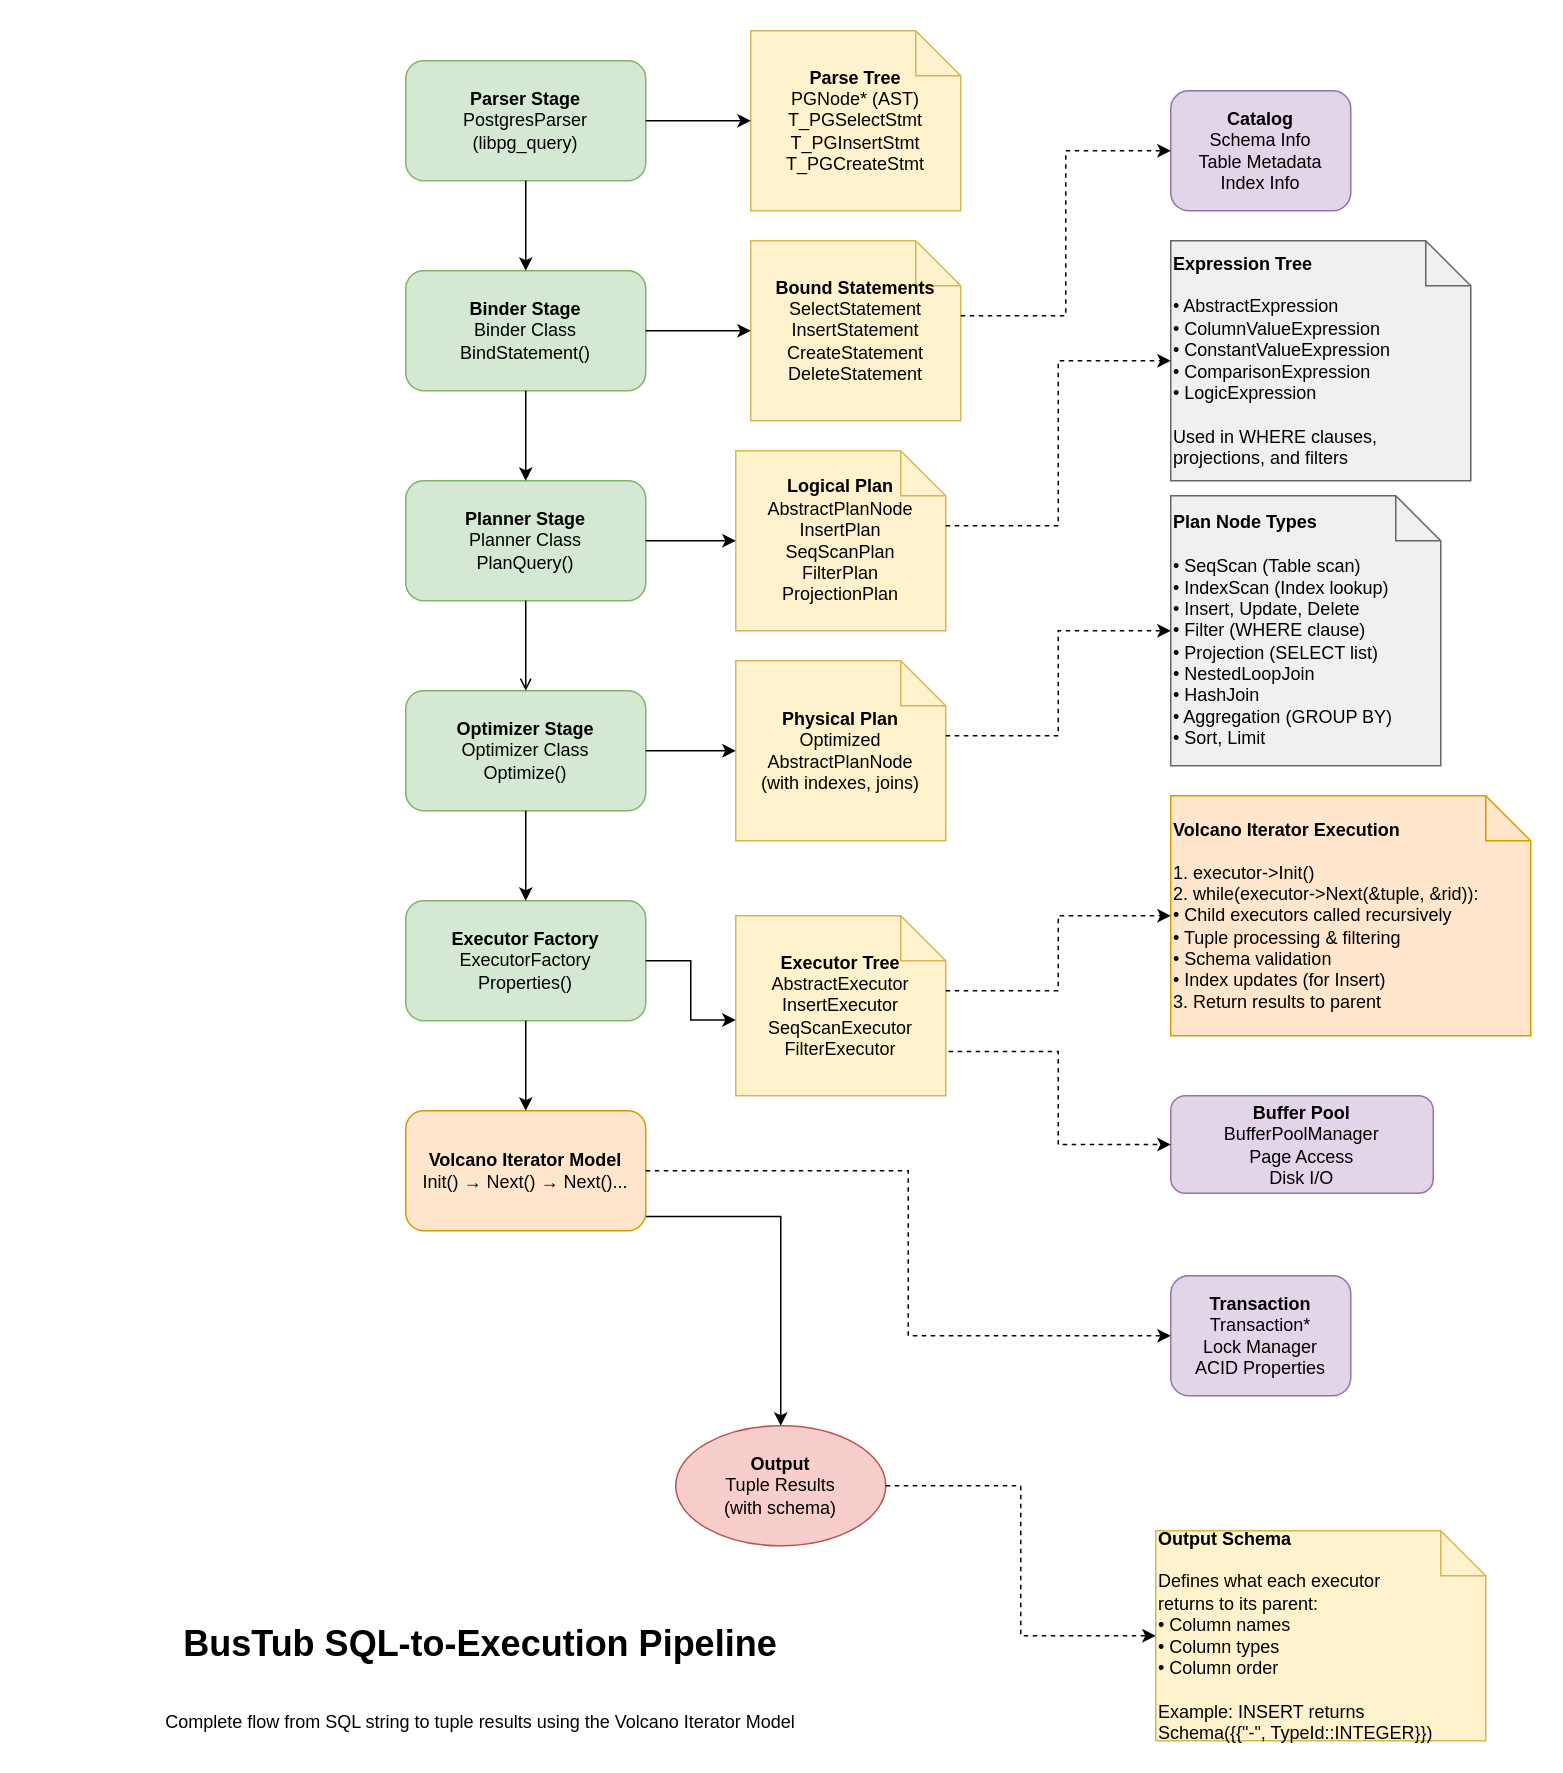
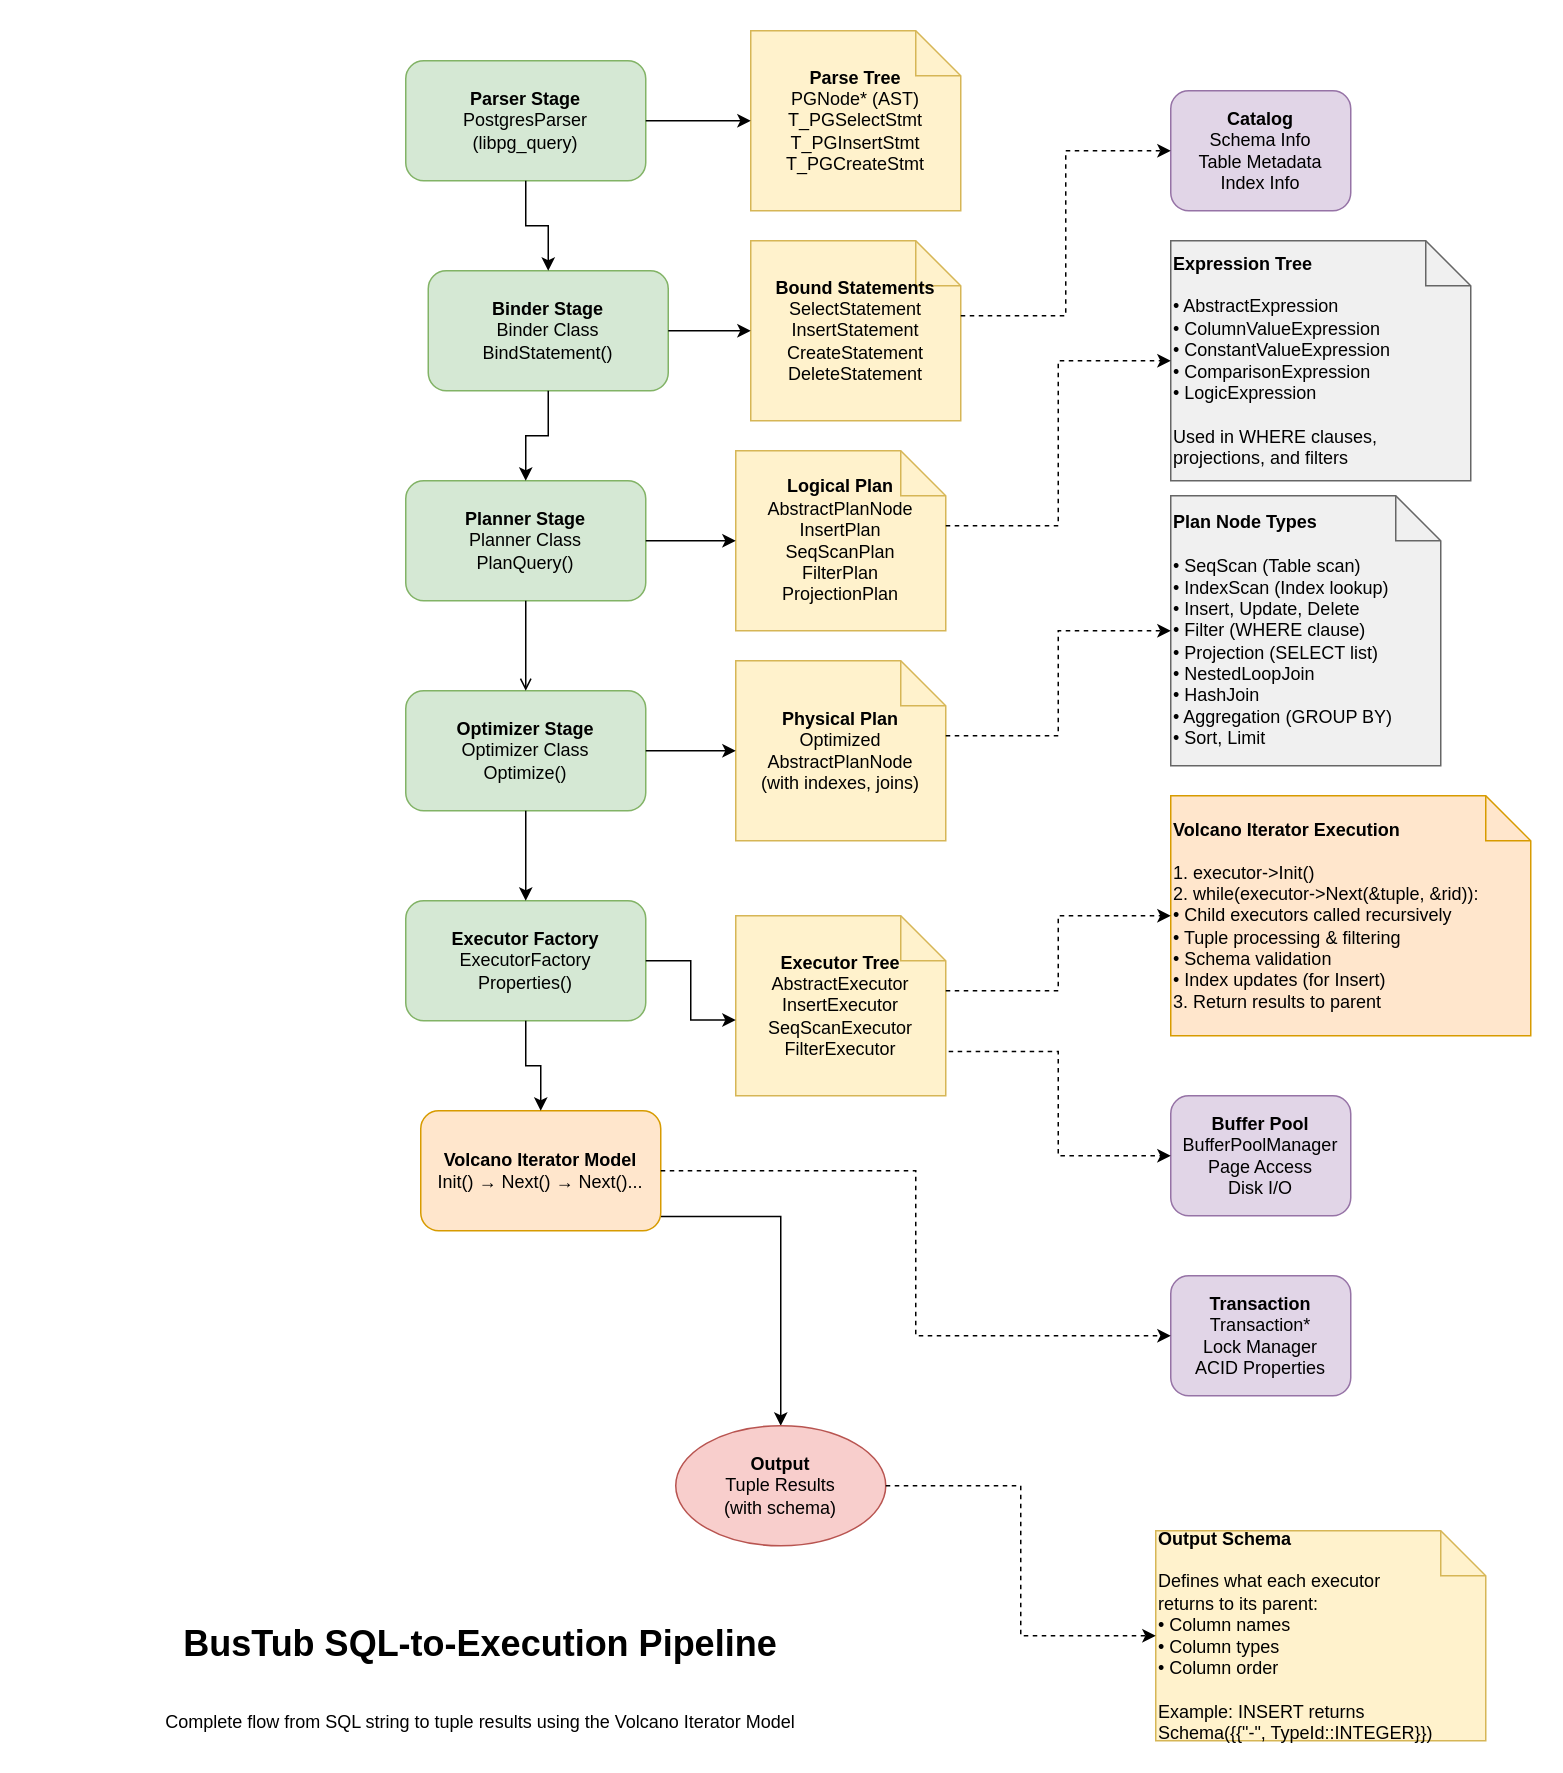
  <mxCell id="0" />
  <mxCell id="1" parent="0" />
  <mxCell id="2" value="&lt;b&gt;Parser Stage&lt;/b&gt;&lt;br&gt;PostgresParser&lt;br&gt;(libpg_query)" style="rounded=1;whiteSpace=wrap;html=1;fillColor=#d5e8d4;strokeColor=#82b366;" parent="1" vertex="1"><mxGeometry x="270" y="40" width="160" height="80" as="geometry" /></mxCell>
  <mxCell id="3" value="&lt;b&gt;Parse Tree&lt;/b&gt;&lt;br&gt;PGNode* (AST)&lt;br&gt;T_PGSelectStmt&lt;br&gt;T_PGInsertStmt&lt;br&gt;T_PGCreateStmt" style="shape=note;whiteSpace=wrap;html=1;fillColor=#fff2cc;strokeColor=#d6b656;" parent="1" vertex="1"><mxGeometry x="500" y="20" width="140" height="120" as="geometry" /></mxCell>
- <mxCell id="4" value="&lt;b&gt;Binder Stage&lt;/b&gt;&lt;br&gt;Binder Class&lt;br&gt;BindStatement()" style="rounded=1;whiteSpace=wrap;html=1;fillColor=#d5e8d4;strokeColor=#82b366;" parent="1" vertex="1"><mxGeometry x="270" y="180" width="160" height="80" as="geometry" /></mxCell>
+ <mxCell id="4" value="&lt;b&gt;Binder Stage&lt;/b&gt;&lt;br&gt;Binder Class&lt;br&gt;BindStatement()" style="rounded=1;whiteSpace=wrap;html=1;fillColor=#d5e8d4;strokeColor=#82b366;" parent="1" vertex="1"><mxGeometry x="285" y="180" width="160" height="80" as="geometry" /></mxCell>
  <mxCell id="5" value="&lt;b&gt;Bound Statements&lt;/b&gt;&lt;br&gt;SelectStatement&lt;br&gt;InsertStatement&lt;br&gt;CreateStatement&lt;br&gt;DeleteStatement" style="shape=note;whiteSpace=wrap;html=1;fillColor=#fff2cc;strokeColor=#d6b656;" parent="1" vertex="1"><mxGeometry x="500" y="160" width="140" height="120" as="geometry" /></mxCell>
  <mxCell id="6" value="&lt;b&gt;Planner Stage&lt;/b&gt;&lt;br&gt;Planner Class&lt;br&gt;PlanQuery()" style="rounded=1;whiteSpace=wrap;html=1;fillColor=#d5e8d4;strokeColor=#82b366;" parent="1" vertex="1"><mxGeometry x="270" y="320" width="160" height="80" as="geometry" /></mxCell>
  <mxCell id="7" value="&lt;b&gt;Logical Plan&lt;/b&gt;&lt;br&gt;AbstractPlanNode&lt;br&gt;InsertPlan&lt;br&gt;SeqScanPlan&lt;br&gt;FilterPlan&lt;br&gt;ProjectionPlan" style="shape=note;whiteSpace=wrap;html=1;fillColor=#fff2cc;strokeColor=#d6b656;" parent="1" vertex="1"><mxGeometry x="490" y="300" width="140" height="120" as="geometry" /></mxCell>
  <mxCell id="8" value="&lt;b&gt;Optimizer Stage&lt;/b&gt;&lt;br&gt;Optimizer Class&lt;br&gt;Optimize()" style="rounded=1;whiteSpace=wrap;html=1;fillColor=#d5e8d4;strokeColor=#82b366;" parent="1" vertex="1"><mxGeometry x="270" y="460" width="160" height="80" as="geometry" /></mxCell>
  <mxCell id="9" value="&lt;b&gt;Physical Plan&lt;/b&gt;&lt;br&gt;Optimized&lt;br&gt;AbstractPlanNode&lt;br&gt;(with indexes, joins)" style="shape=note;whiteSpace=wrap;html=1;fillColor=#fff2cc;strokeColor=#d6b656;" parent="1" vertex="1"><mxGeometry x="490" y="440" width="140" height="120" as="geometry" /></mxCell>
  <mxCell id="10" value="&lt;b&gt;Executor Factory&lt;/b&gt;&lt;br&gt;ExecutorFactory&lt;br&gt;Properties()" style="rounded=1;whiteSpace=wrap;html=1;fillColor=#d5e8d4;strokeColor=#82b366;" parent="1" vertex="1"><mxGeometry x="270" y="600" width="160" height="80" as="geometry" /></mxCell>
  <mxCell id="11" value="&lt;b&gt;Executor Tree&lt;/b&gt;&lt;br&gt;AbstractExecutor&lt;br&gt;InsertExecutor&lt;br&gt;SeqScanExecutor&lt;br&gt;FilterExecutor" style="shape=note;whiteSpace=wrap;html=1;fillColor=#fff2cc;strokeColor=#d6b656;" parent="1" vertex="1"><mxGeometry x="490" y="610" width="140" height="120" as="geometry" /></mxCell>
  <mxCell id="12" style="edgeStyle=orthogonalEdgeStyle;rounded=0;orthogonalLoop=1;jettySize=auto;html=1;exitX=1;exitY=0.881;exitDx=0;exitDy=0;exitPerimeter=0;" edge="1" parent="1" source="13" target="14"><mxGeometry relative="1" as="geometry" /></mxCell>
- <mxCell id="13" value="&lt;b&gt;Volcano Iterator Model&lt;/b&gt;&lt;br&gt;Init() → Next() → Next()..." style="rounded=1;whiteSpace=wrap;html=1;fillColor=#ffe6cc;strokeColor=#d79b00;" parent="1" vertex="1"><mxGeometry x="270" y="740" width="160" height="80" as="geometry" /></mxCell>
+ <mxCell id="13" value="&lt;b&gt;Volcano Iterator Model&lt;/b&gt;&lt;br&gt;Init() → Next() → Next()..." style="rounded=1;whiteSpace=wrap;html=1;fillColor=#ffe6cc;strokeColor=#d79b00;" parent="1" vertex="1"><mxGeometry x="280" y="740" width="160" height="80" as="geometry" /></mxCell>
  <mxCell id="14" value="&lt;b&gt;Output&lt;/b&gt;&lt;br&gt;Tuple Results&lt;br&gt;(with schema)" style="ellipse;whiteSpace=wrap;html=1;fillColor=#f8cecc;strokeColor=#b85450;" parent="1" vertex="1"><mxGeometry x="450" y="950" width="140" height="80" as="geometry" /></mxCell>
  <mxCell id="15" style="edgeStyle=orthogonalEdgeStyle;rounded=0;orthogonalLoop=1;jettySize=auto;html=1;exitX=1;exitY=0.5;exitDx=0;exitDy=0;entryX=0;entryY=0.5;entryDx=0;entryDy=0;entryPerimeter=0;" parent="1" source="2" target="3" edge="1"><mxGeometry relative="1" as="geometry" /></mxCell>
  <mxCell id="16" style="edgeStyle=orthogonalEdgeStyle;rounded=0;orthogonalLoop=1;jettySize=auto;html=1;exitX=0.5;exitY=1;exitDx=0;exitDy=0;entryX=0.5;entryY=0;entryDx=0;entryDy=0;" parent="1" source="2" target="4" edge="1"><mxGeometry relative="1" as="geometry" /></mxCell>
  <mxCell id="17" style="edgeStyle=orthogonalEdgeStyle;rounded=0;orthogonalLoop=1;jettySize=auto;html=1;exitX=1;exitY=0.5;exitDx=0;exitDy=0;entryX=0;entryY=0.5;entryDx=0;entryDy=0;entryPerimeter=0;" parent="1" source="4" target="5" edge="1"><mxGeometry relative="1" as="geometry" /></mxCell>
  <mxCell id="18" style="edgeStyle=orthogonalEdgeStyle;rounded=0;orthogonalLoop=1;jettySize=auto;html=1;exitX=0.5;exitY=1;exitDx=0;exitDy=0;entryX=0.5;entryY=0;entryDx=0;entryDy=0;" parent="1" source="4" target="6" edge="1"><mxGeometry relative="1" as="geometry" /></mxCell>
  <mxCell id="19" style="edgeStyle=orthogonalEdgeStyle;rounded=0;orthogonalLoop=1;jettySize=auto;html=1;exitX=1;exitY=0.5;exitDx=0;exitDy=0;entryX=0;entryY=0.5;entryDx=0;entryDy=0;entryPerimeter=0;" parent="1" source="6" target="7" edge="1"><mxGeometry relative="1" as="geometry" /></mxCell>
  <mxCell id="20" style="edgeStyle=orthogonalEdgeStyle;rounded=0;orthogonalLoop=1;jettySize=auto;html=1;exitX=0.5;exitY=1;exitDx=0;exitDy=0;entryX=0.5;entryY=0;entryDx=0;entryDy=0;endArrow=open;" parent="1" source="6" target="8" edge="1"><mxGeometry relative="1" as="geometry" /></mxCell>
  <mxCell id="21" style="edgeStyle=orthogonalEdgeStyle;rounded=0;orthogonalLoop=1;jettySize=auto;html=1;exitX=1;exitY=0.5;exitDx=0;exitDy=0;entryX=0;entryY=0.5;entryDx=0;entryDy=0;entryPerimeter=0;" parent="1" source="8" target="9" edge="1"><mxGeometry relative="1" as="geometry" /></mxCell>
  <mxCell id="22" style="edgeStyle=orthogonalEdgeStyle;rounded=0;orthogonalLoop=1;jettySize=auto;html=1;exitX=0.5;exitY=1;exitDx=0;exitDy=0;entryX=0.5;entryY=0;entryDx=0;entryDy=0;" parent="1" source="8" target="10" edge="1"><mxGeometry relative="1" as="geometry" /></mxCell>
  <mxCell id="23" style="edgeStyle=orthogonalEdgeStyle;rounded=0;orthogonalLoop=1;jettySize=auto;html=1;exitX=1;exitY=0.5;exitDx=0;exitDy=0;entryX=0;entryY=0.579;entryDx=0;entryDy=0;entryPerimeter=0;" parent="1" source="10" target="11" edge="1"><mxGeometry relative="1" as="geometry" /></mxCell>
  <mxCell id="24" style="edgeStyle=orthogonalEdgeStyle;rounded=0;orthogonalLoop=1;jettySize=auto;html=1;exitX=0.5;exitY=1;exitDx=0;exitDy=0;entryX=0.5;entryY=0;entryDx=0;entryDy=0;" parent="1" source="10" target="13" edge="1"><mxGeometry relative="1" as="geometry" /></mxCell>
  <mxCell id="25" value="&lt;b&gt;Catalog&lt;/b&gt;&lt;br&gt;Schema Info&lt;br&gt;Table Metadata&lt;br&gt;Index Info" style="rounded=1;whiteSpace=wrap;html=1;fillColor=#e1d5e7;strokeColor=#9673a6;" parent="1" vertex="1"><mxGeometry x="780" y="60" width="120" height="80" as="geometry" /></mxCell>
- <mxCell id="26" value="&lt;b&gt;Buffer Pool&lt;/b&gt;&lt;br&gt;BufferPoolManager&lt;br&gt;Page Access&lt;br&gt;Disk I/O" style="rounded=1;whiteSpace=wrap;html=1;fillColor=#e1d5e7;strokeColor=#9673a6;" parent="1" vertex="1"><mxGeometry x="780" y="730" width="175" height="65" as="geometry" /></mxCell>
+ <mxCell id="26" value="&lt;b&gt;Buffer Pool&lt;/b&gt;&lt;br&gt;BufferPoolManager&lt;br&gt;Page Access&lt;br&gt;Disk I/O" style="rounded=1;whiteSpace=wrap;html=1;fillColor=#e1d5e7;strokeColor=#9673a6;" parent="1" vertex="1"><mxGeometry x="780" y="730" width="120" height="80" as="geometry" /></mxCell>
  <mxCell id="27" value="&lt;b&gt;Transaction&lt;/b&gt;&lt;br&gt;Transaction*&lt;br&gt;Lock Manager&lt;br&gt;ACID Properties" style="rounded=1;whiteSpace=wrap;html=1;fillColor=#e1d5e7;strokeColor=#9673a6;" parent="1" vertex="1"><mxGeometry x="780" y="850" width="120" height="80" as="geometry" /></mxCell>
  <mxCell id="28" style="edgeStyle=orthogonalEdgeStyle;rounded=0;orthogonalLoop=1;jettySize=auto;html=1;exitX=1;exitY=0;exitDx=0;exitDy=50;exitPerimeter=0;entryX=0;entryY=0.5;entryDx=0;entryDy=0;dashed=1;" parent="1" source="5" target="25" edge="1"><mxGeometry relative="1" as="geometry" /></mxCell>
  <mxCell id="29" style="edgeStyle=orthogonalEdgeStyle;rounded=0;orthogonalLoop=1;jettySize=auto;html=1;exitX=1.014;exitY=0.754;exitDx=0;exitDy=0;exitPerimeter=0;entryX=0;entryY=0.5;entryDx=0;entryDy=0;dashed=1;" parent="1" source="11" target="26" edge="1"><mxGeometry relative="1" as="geometry" /></mxCell>
  <mxCell id="30" style="edgeStyle=orthogonalEdgeStyle;rounded=0;orthogonalLoop=1;jettySize=auto;html=1;exitX=1;exitY=0.5;exitDx=0;exitDy=0;entryX=0;entryY=0.5;entryDx=0;entryDy=0;dashed=1;" parent="1" source="13" target="27" edge="1"><mxGeometry relative="1" as="geometry" /></mxCell>
  <mxCell id="31" value="&lt;b&gt;Volcano Iterator Execution&lt;/b&gt;&lt;br&gt;&lt;br&gt;1. executor-&gt;Init()&lt;br&gt;2. while(executor-&gt;Next(&amp;tuple, &amp;rid)):&lt;br&gt;   • Child executors called recursively&lt;br&gt;   • Tuple processing &amp; filtering&lt;br&gt;   • Schema validation&lt;br&gt;   • Index updates (for Insert)&lt;br&gt;3. Return results to parent" style="shape=note;whiteSpace=wrap;html=1;fillColor=#ffe6cc;strokeColor=#d79b00;align=left;" parent="1" vertex="1"><mxGeometry x="780" y="530" width="240" height="160" as="geometry" /></mxCell>
  <mxCell id="32" style="edgeStyle=orthogonalEdgeStyle;rounded=0;orthogonalLoop=1;jettySize=auto;html=1;exitX=1;exitY=0;exitDx=0;exitDy=50;exitPerimeter=0;entryX=0;entryY=0.5;entryDx=0;entryDy=0;dashed=1;" parent="1" source="11" target="31" edge="1"><mxGeometry relative="1" as="geometry" /></mxCell>
  <mxCell id="33" value="&lt;b&gt;Expression Tree&lt;/b&gt;&lt;br&gt;&lt;br&gt;• AbstractExpression&lt;br&gt;• ColumnValueExpression&lt;br&gt;• ConstantValueExpression&lt;br&gt;• ComparisonExpression&lt;br&gt;• LogicExpression&lt;br&gt;&lt;br&gt;Used in WHERE clauses,&lt;br&gt;projections, and filters" style="shape=note;whiteSpace=wrap;html=1;fillColor=#f0f0f0;strokeColor=#666666;align=left;" parent="1" vertex="1"><mxGeometry x="780" y="160" width="200" height="160" as="geometry" /></mxCell>
  <mxCell id="34" style="edgeStyle=orthogonalEdgeStyle;rounded=0;orthogonalLoop=1;jettySize=auto;html=1;exitX=1;exitY=0;exitDx=0;exitDy=50;exitPerimeter=0;entryX=0;entryY=0.5;entryDx=0;entryDy=0;dashed=1;" parent="1" source="7" target="33" edge="1"><mxGeometry relative="1" as="geometry" /></mxCell>
  <mxCell id="35" value="&lt;b&gt;Plan Node Types&lt;/b&gt;&lt;br&gt;&lt;br&gt;• SeqScan (Table scan)&lt;br&gt;• IndexScan (Index lookup)&lt;br&gt;• Insert, Update, Delete&lt;br&gt;• Filter (WHERE clause)&lt;br&gt;• Projection (SELECT list)&lt;br&gt;• NestedLoopJoin&lt;br&gt;• HashJoin&lt;br&gt;• Aggregation (GROUP BY)&lt;br&gt;• Sort, Limit" style="shape=note;whiteSpace=wrap;html=1;fillColor=#f0f0f0;strokeColor=#666666;align=left;" parent="1" vertex="1"><mxGeometry x="780" y="330" width="180" height="180" as="geometry" /></mxCell>
  <mxCell id="36" style="edgeStyle=orthogonalEdgeStyle;rounded=0;orthogonalLoop=1;jettySize=auto;html=1;exitX=1;exitY=0;exitDx=0;exitDy=50;exitPerimeter=0;entryX=0;entryY=0.5;entryDx=0;entryDy=0;dashed=1;" parent="1" source="9" target="35" edge="1"><mxGeometry relative="1" as="geometry" /></mxCell>
  <mxCell id="37" value="&lt;b&gt;Output Schema&lt;/b&gt;&lt;br&gt;&lt;br&gt;Defines what each executor&lt;br&gt;returns to its parent:&lt;br&gt;• Column names&lt;br&gt;• Column types&lt;br&gt;• Column order&lt;br&gt;&lt;br&gt;Example: INSERT returns&lt;br&gt;Schema({{&quot;-&quot;, TypeId::INTEGER}})" style="shape=note;whiteSpace=wrap;html=1;fillColor=#fff2cc;strokeColor=#d6b656;align=left;" parent="1" vertex="1"><mxGeometry x="770" y="1020" width="220" height="140" as="geometry" /></mxCell>
  <mxCell id="38" style="edgeStyle=orthogonalEdgeStyle;rounded=0;orthogonalLoop=1;jettySize=auto;html=1;exitX=1;exitY=0.5;exitDx=0;exitDy=0;entryX=0;entryY=0.5;entryDx=0;entryDy=0;dashed=1;" parent="1" source="14" target="37" edge="1"><mxGeometry relative="1" as="geometry" /></mxCell>
  <mxCell id="39" value="&lt;h1&gt;BusTub SQL-to-Execution Pipeline&lt;/h1&gt;&lt;br&gt;Complete flow from SQL string to tuple results using the Volcano Iterator Model" style="text;html=1;strokeColor=none;fillColor=none;align=center;verticalAlign=middle;whiteSpace=wrap;rounded=0;fontColor=#000000;" parent="1" vertex="1"><mxGeometry x="20" y="1070" width="600" height="80" as="geometry" /></mxCell>
